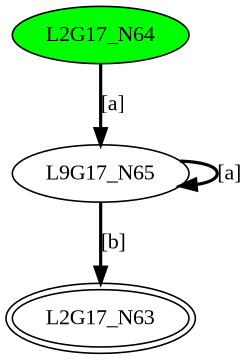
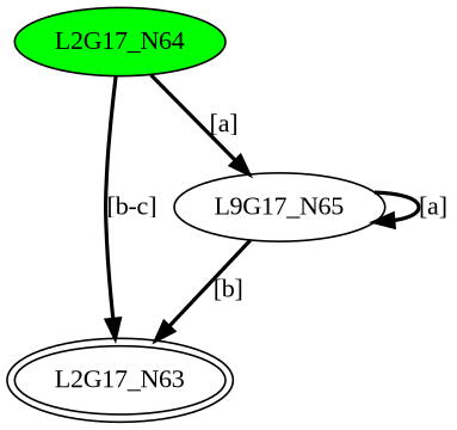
  digraph {
    fontname="Liberation Serif"
    node [fontname="Liberation Serif"]
    edge [fontname="Liberation Serif" style=bold]
    L2G17_N63 [peripheries=2]
    L2G17_N64 [fillcolor=green style=filled]
    n3 [label=L9G17_N65]
+   L2G17_N64 -> L2G17_N63 [label="[b-c]"]
    L2G17_N64 -> n3 [label="[a]"]
    n3 -> L2G17_N63 [label="[b]"]
    n3 -> n3 [label="[a]"]
  }
